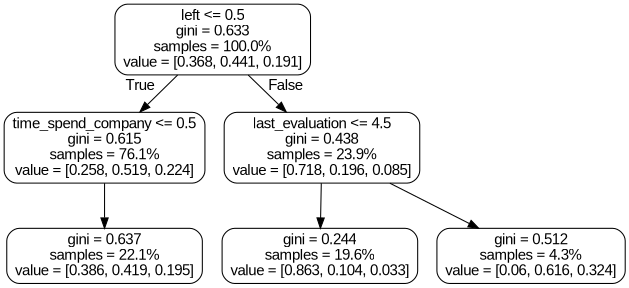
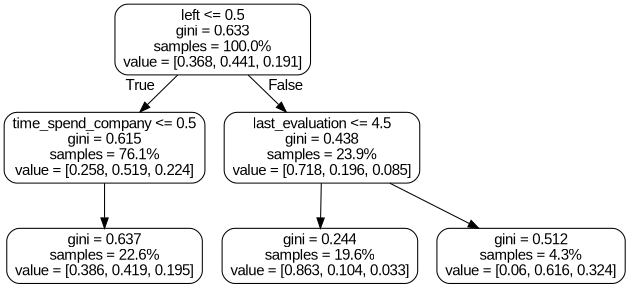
  digraph {
    fontname="Liberation Sans"
    ranksep=equally
    splines=polyline
    node [color=black fontname="Liberation Sans" shape=box style=rounded]
    edge [fontname="Liberation Sans"]
    n1 [label="left <= 0.5\ngini = 0.633\nsamples = 100.0%\nvalue = [0.368, 0.441, 0.191]"]
    n2 [label="time_spend_company <= 0.5\ngini = 0.615\nsamples = 76.1%\nvalue = [0.258, 0.519, 0.224]"]
    n3 [label="last_evaluation <= 4.5\ngini = 0.438\nsamples = 23.9%\nvalue = [0.718, 0.196, 0.085]"]
-   n4 [label="gini = 0.637\nsamples = 22.1%\nvalue = [0.386, 0.419, 0.195]"]
+   n4 [label="gini = 0.637\nsamples = 22.6%\nvalue = [0.386, 0.419, 0.195]"]
    n5 [label="gini = 0.244\nsamples = 19.6%\nvalue = [0.863, 0.104, 0.033]"]
    n6 [label="gini = 0.512\nsamples = 4.3%\nvalue = [0.06, 0.616, 0.324]"]
    subgraph sub_1 {
      rank=same
      n1
    }
    subgraph sub_2 {
      rank=same
      n2
      n3
    }
    subgraph sub_3 {
      rank=same
      n4
      n5
      n6
    }
    n1 -> n2 [headlabel=True labelangle=45 labeldistance=2.5]
    n1 -> n3 [headlabel=False labelangle=-45 labeldistance=2.5]
    n2 -> n4
    n3 -> n5
    n3 -> n6
  }
